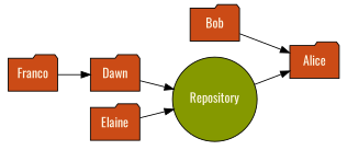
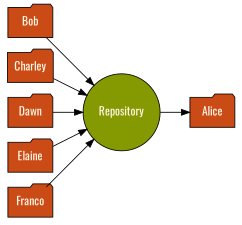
  digraph {
    fontname=Oswald
    rankdir=LR
    node [fillcolor="#cb4b16" fontcolor="#fdf6e3" fontname=Oswald shape=folder style=filled]
    edge [fontname=Oswald]
    n1 [fillcolor="#859900" label=Repository shape=circle]
    n2 [label=Alice]
    n3 [label=Bob]
+   n4 [label=Charley]
    n5 [label=Dawn]
    n6 [label=Elaine]
    n7 [label=Franco]
    n1 -> n2
-   n3 -> n2
+   n3 -> n1
+   n4 -> n1
    n5 -> n1
    n6 -> n1
-   n7 -> n5
+   n7 -> n1
  }
